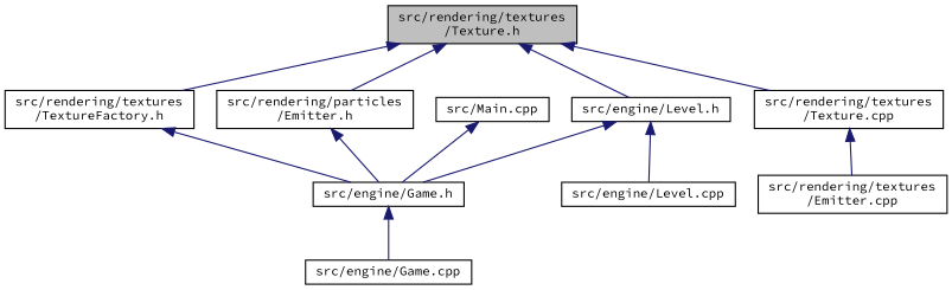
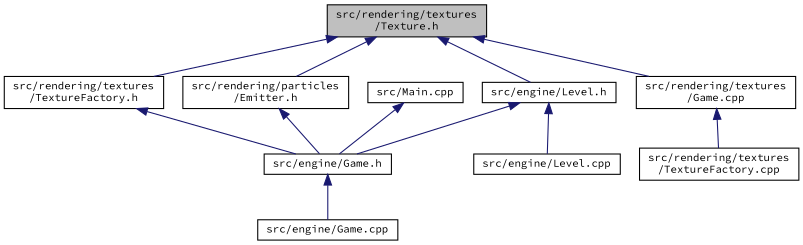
  digraph {
    fontname="Source Code Pro"
    node [color=black fillcolor=white fontname="Source Code Pro" fontsize=10 shape=record style=filled]
    edge [color=midnightblue dir=back fontname="Source Code Pro" fontsize=10 labelfontname=Helvetica labelfontsize=10 style=solid]
    n1 [fillcolor=grey75 fontcolor=black height=0.2 label="src/rendering/textures\l/Texture.h" width=0.4]
    n2 [height=0.2 label="src/rendering/textures\l/TextureFactory.h" width=0.4]
    n3 [height=0.2 label="src/engine/Level.h" width=0.4]
    n4 [height=0.2 label="src/rendering/particles\l/Emitter.h" width=0.4]
-   n5 [height=0.2 label="src/rendering/textures\l/Texture.cpp" width=0.4]
+   n5 [height=0.2 label="src/rendering/textures\l/Game.cpp" width=0.4]
    n6 [height=0.2 label="src/engine/Game.h" width=0.4]
    n7 [height=0.2 label="src/engine/Level.cpp" width=0.4]
-   n8 [height=0.2 label="src/rendering/textures\l/Emitter.cpp" width=0.4]
+   n8 [height=0.2 label="src/rendering/textures\l/TextureFactory.cpp" width=0.4]
    n9 [height=0.2 label="src/engine/Game.cpp" width=0.4]
    n10 [height=0.2 label="src/Main.cpp" width=0.4]
    n1 -> n2
    n1 -> n3
    n1 -> n4
    n1 -> n5
    n2 -> n6
    n3 -> n6
    n3 -> n7
    n4 -> n6
    n5 -> n8
    n6 -> n9
    n10 -> n6
  }
